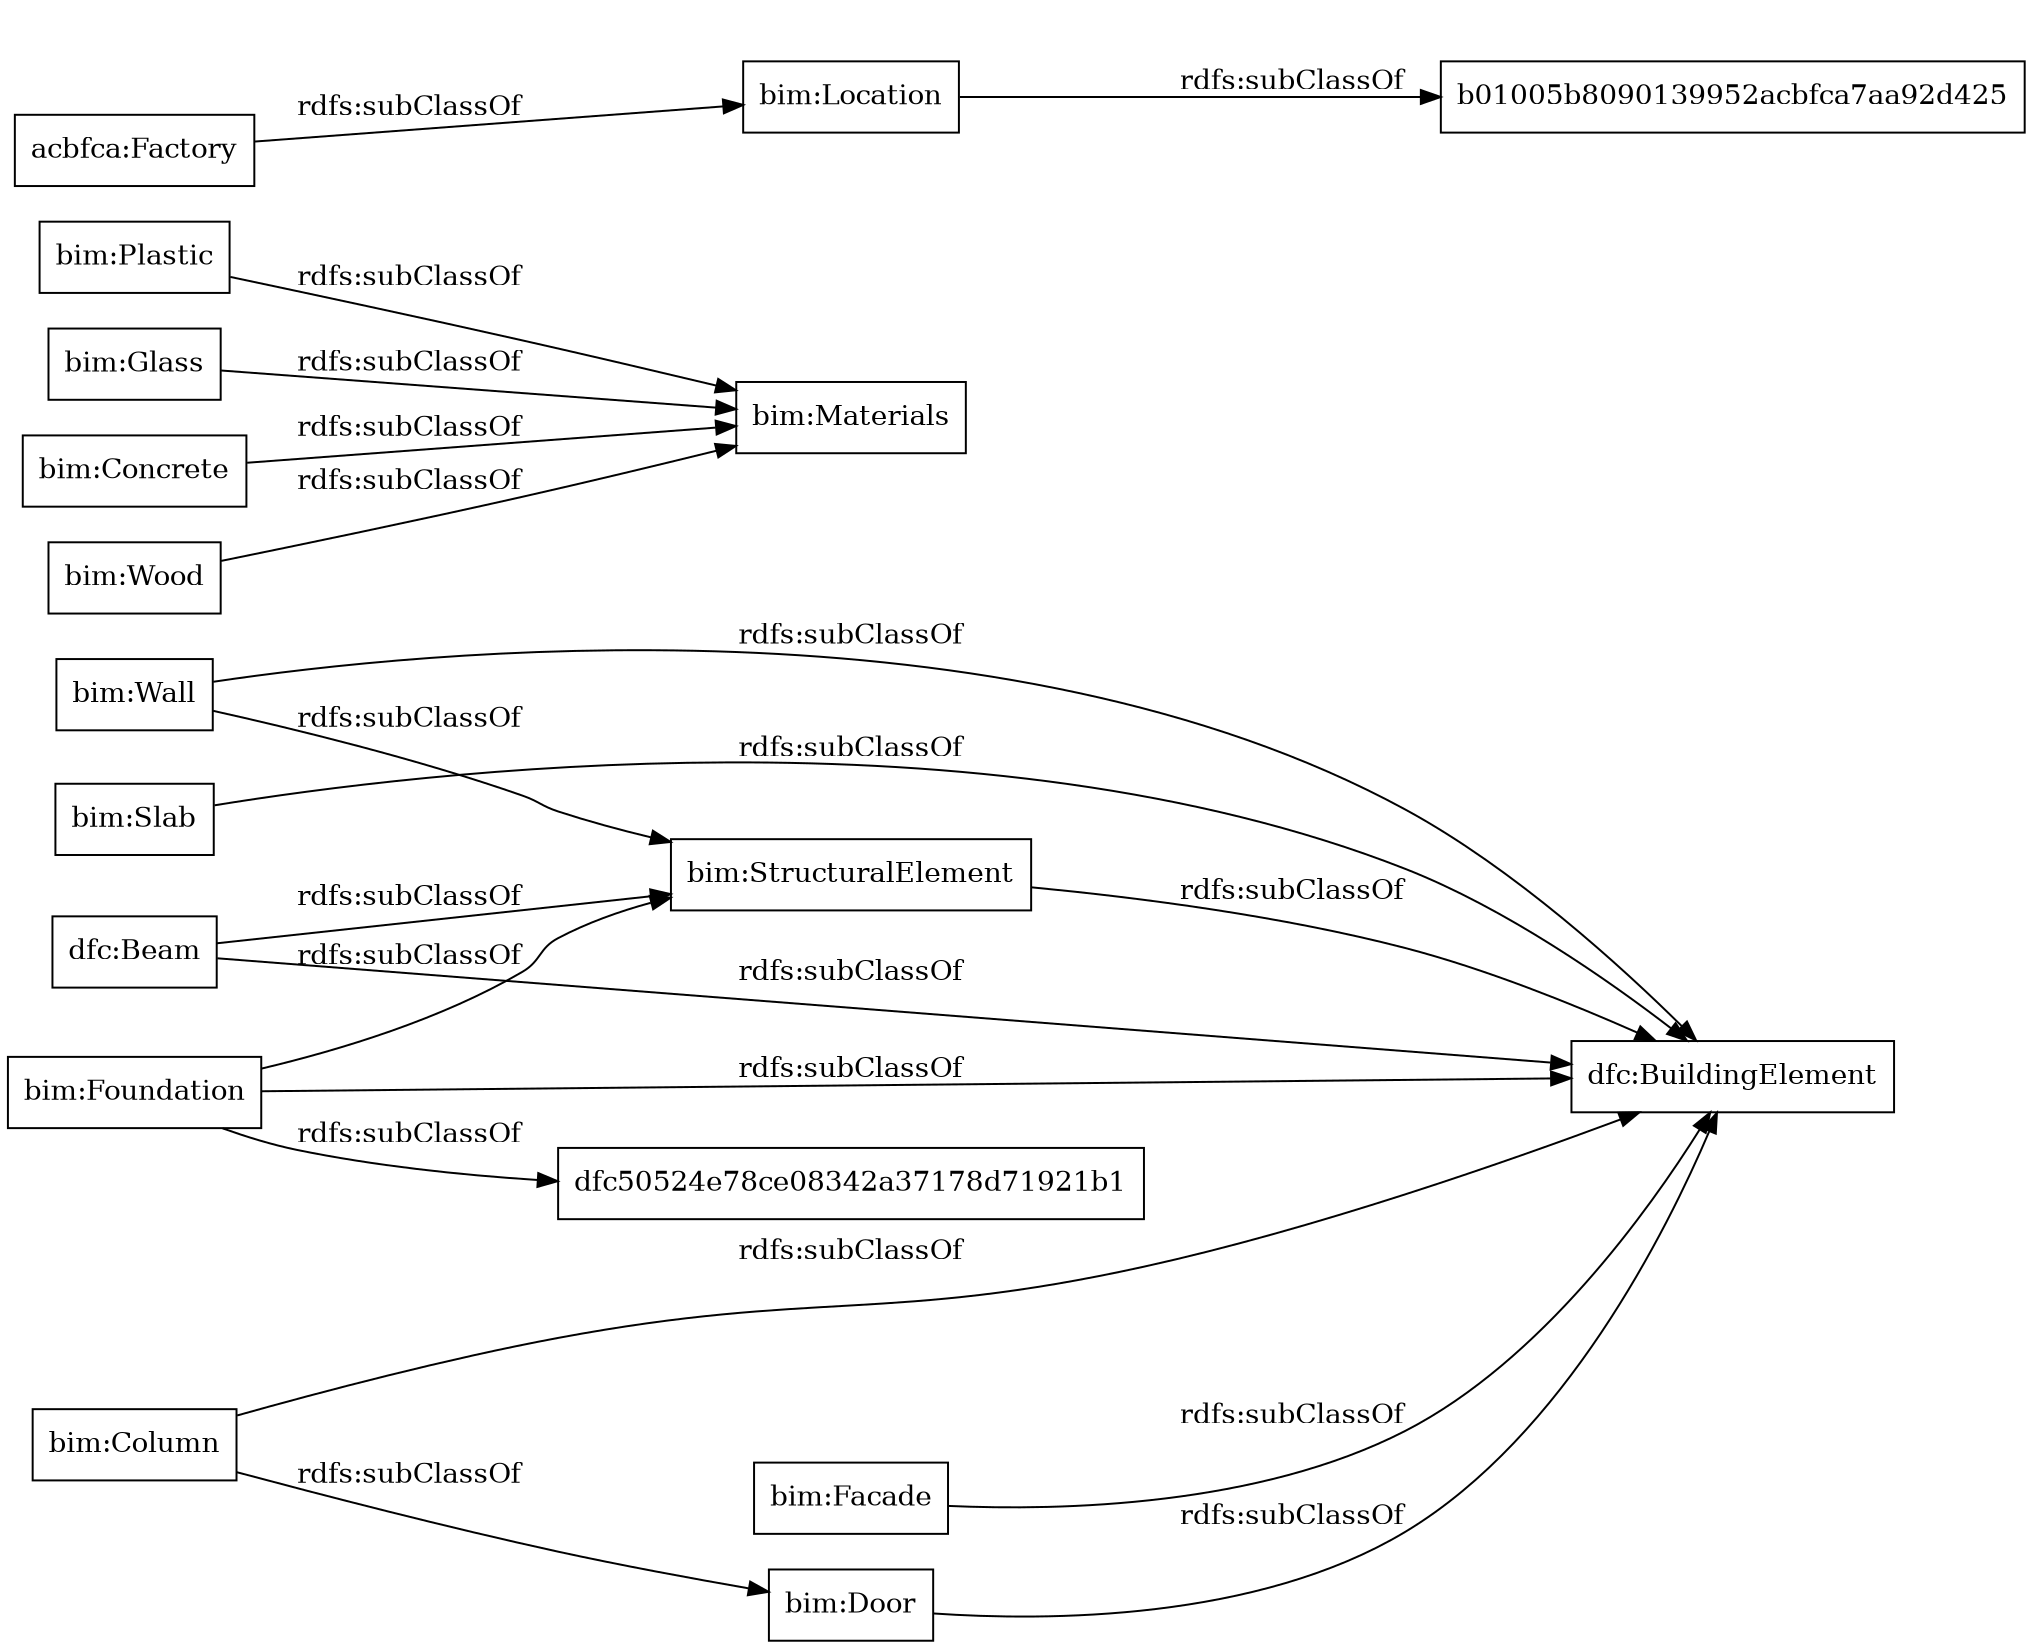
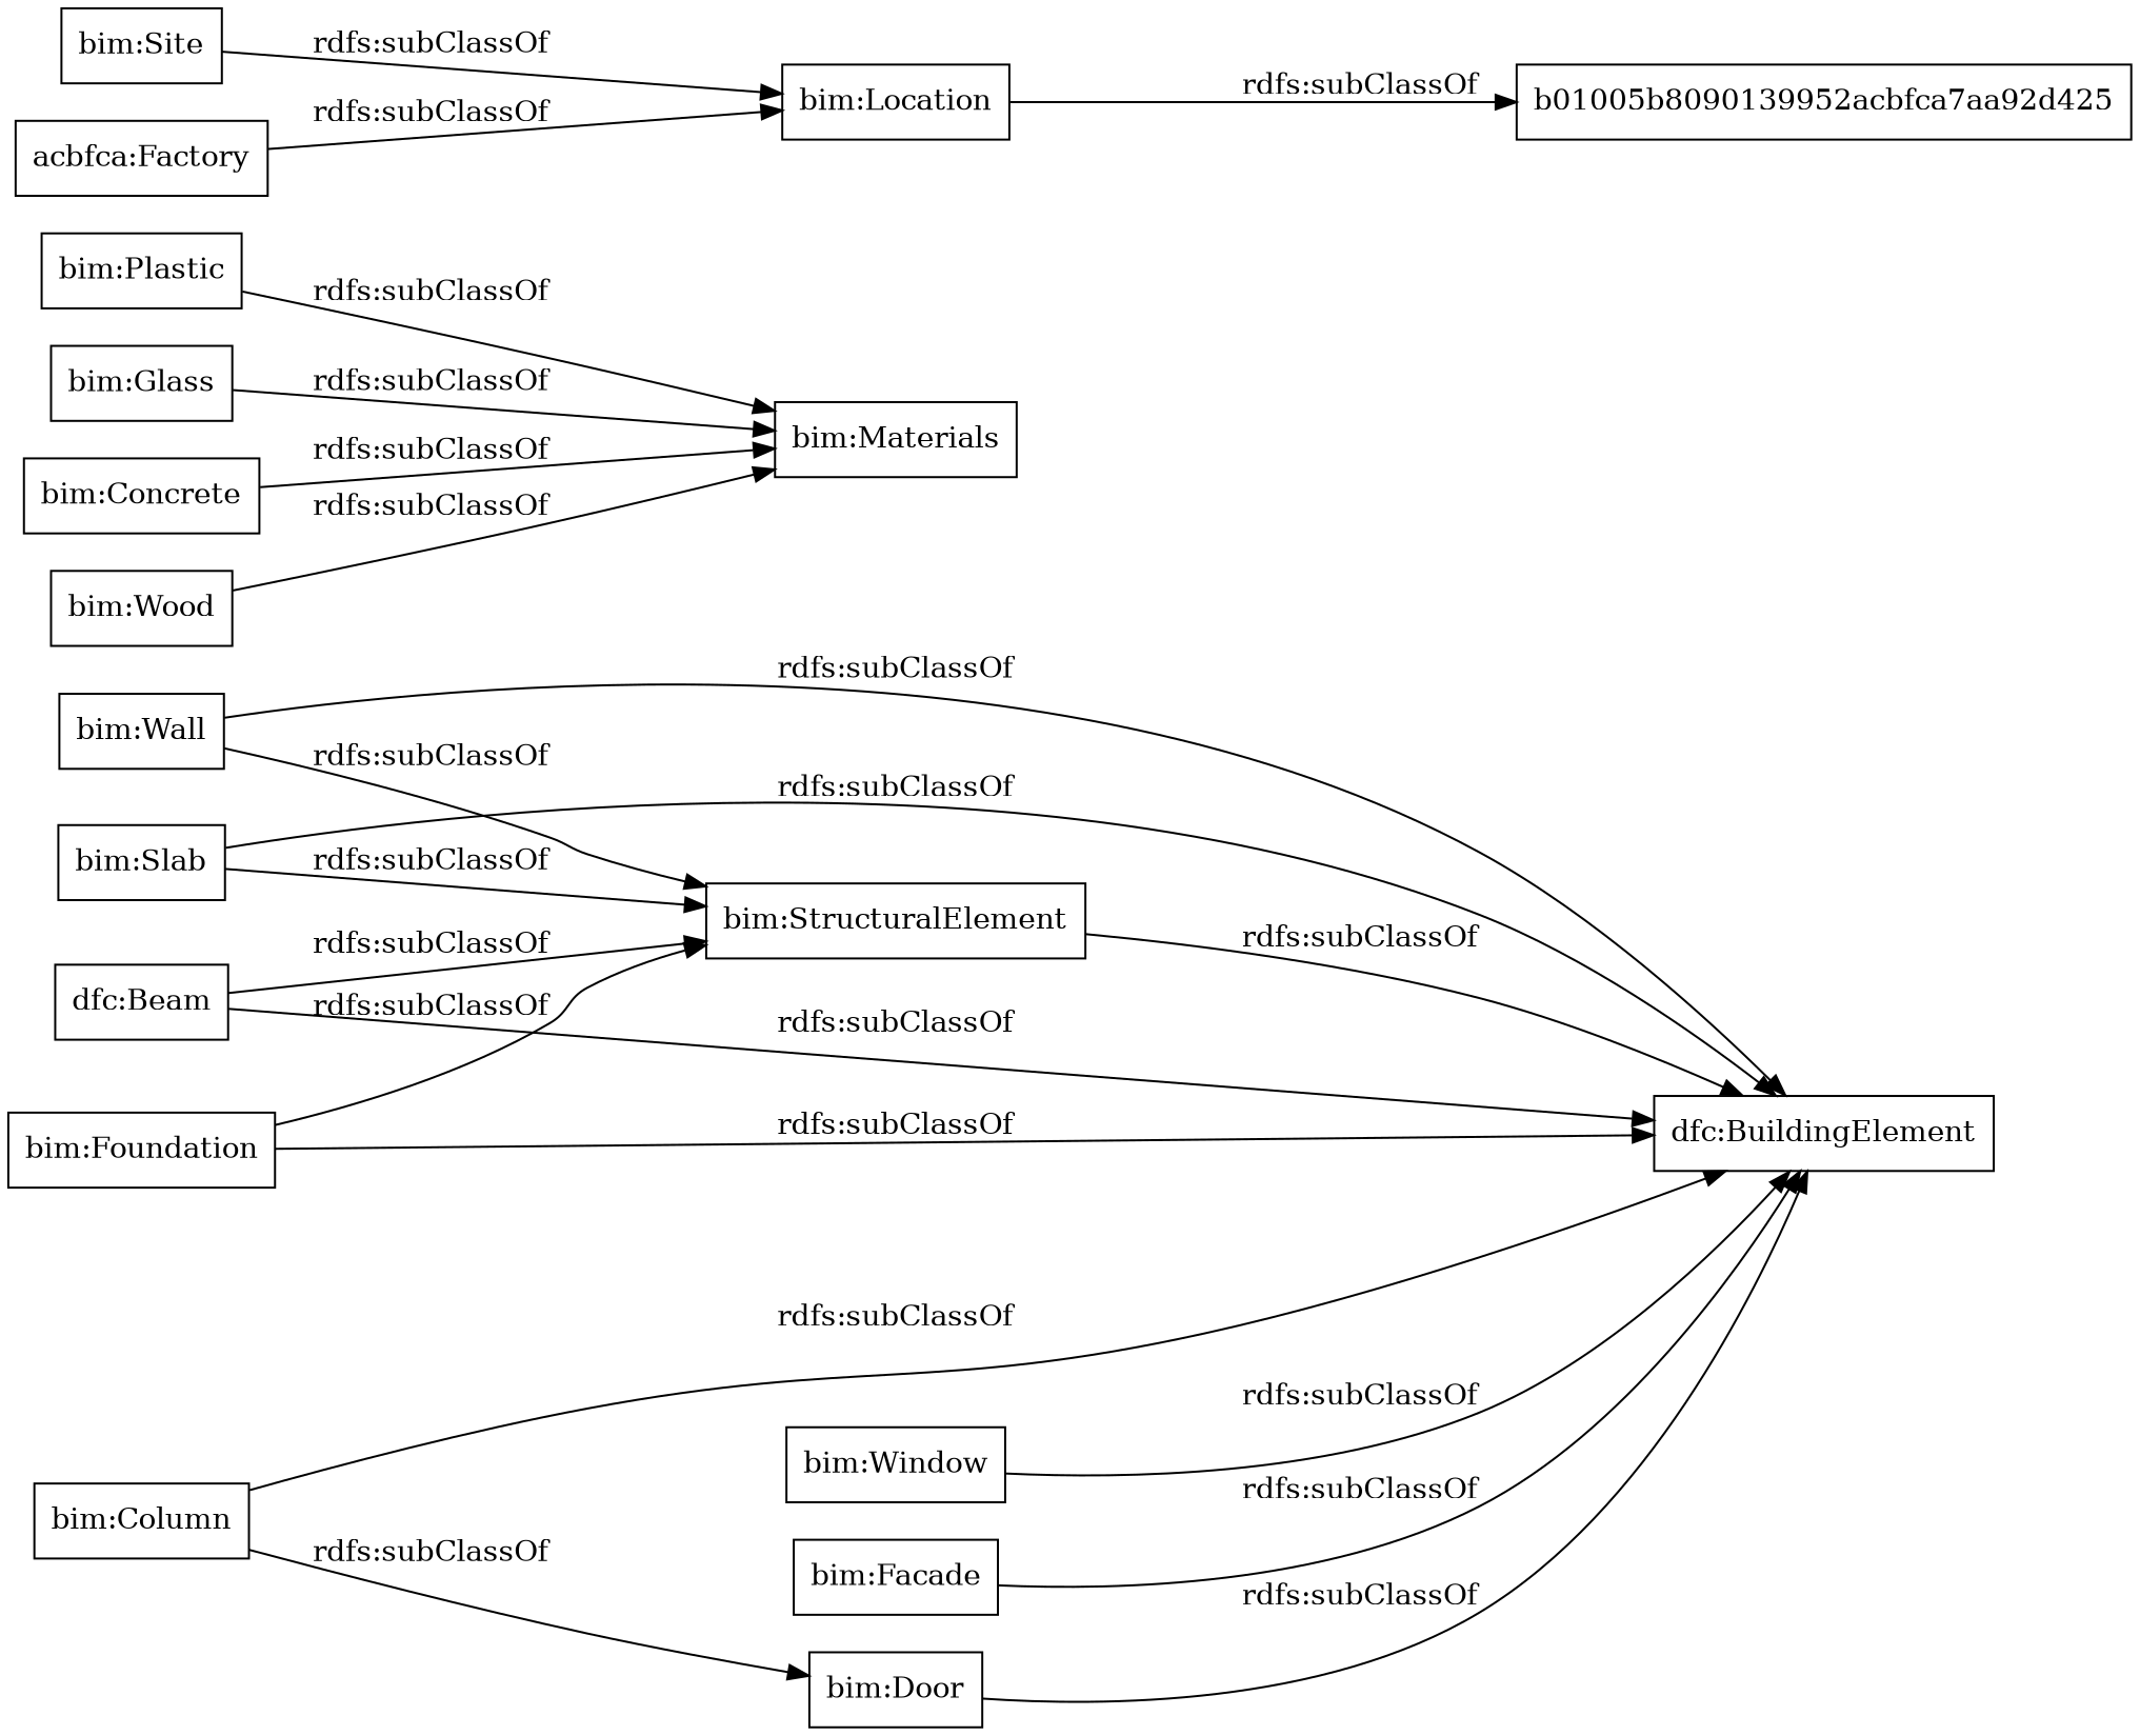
  digraph {
    rankdir=LR
    node [color=black shape=rectangle]
    n1 [label="dfc:BuildingElement"]
    "bim:Slab"
    "bim:StructuralElement"
    "bim:Wall"
    n5 [label="dfc:Beam"]
    "bim:Plastic"
    "bim:Materials"
    "bim:Glass"
    "bim:Concrete"
    "bim:Location"
    b01005b8090139952acbfca7aa92d425
    "bim:Door"
+   "bim:Site"
    "bim:Foundation"
-   dfc50524e78ce08342a37178d71921b1
    "bim:Wood"
    "bim:Column"
    n18 [label="acbfca:Factory"]
+   "bim:Window"
    "bim:Facade"
    "bim:Slab" -> n1 [label="rdfs:subClassOf"]
+   "bim:Slab" -> "bim:StructuralElement" [label="rdfs:subClassOf"]
    "bim:StructuralElement" -> n1 [label="rdfs:subClassOf"]
    "bim:Wall" -> n1 [label="rdfs:subClassOf"]
    "bim:Wall" -> "bim:StructuralElement" [label="rdfs:subClassOf"]
    n5 -> n1 [label="rdfs:subClassOf"]
    n5 -> "bim:StructuralElement" [label="rdfs:subClassOf"]
    "bim:Plastic" -> "bim:Materials" [label="rdfs:subClassOf"]
    "bim:Glass" -> "bim:Materials" [label="rdfs:subClassOf"]
    "bim:Concrete" -> "bim:Materials" [label="rdfs:subClassOf"]
    "bim:Location" -> b01005b8090139952acbfca7aa92d425 [label="rdfs:subClassOf"]
    "bim:Door" -> n1 [label="rdfs:subClassOf"]
+   "bim:Site" -> "bim:Location" [label="rdfs:subClassOf"]
    "bim:Foundation" -> n1 [label="rdfs:subClassOf"]
    "bim:Foundation" -> "bim:StructuralElement" [label="rdfs:subClassOf"]
-   "bim:Foundation" -> dfc50524e78ce08342a37178d71921b1 [label="rdfs:subClassOf"]
    "bim:Wood" -> "bim:Materials" [label="rdfs:subClassOf"]
    "bim:Column" -> n1 [label="rdfs:subClassOf"]
    "bim:Column" -> "bim:Door" [label="rdfs:subClassOf"]
    n18 -> "bim:Location" [label="rdfs:subClassOf"]
+   "bim:Window" -> n1 [label="rdfs:subClassOf"]
    "bim:Facade" -> n1 [label="rdfs:subClassOf"]
  }
